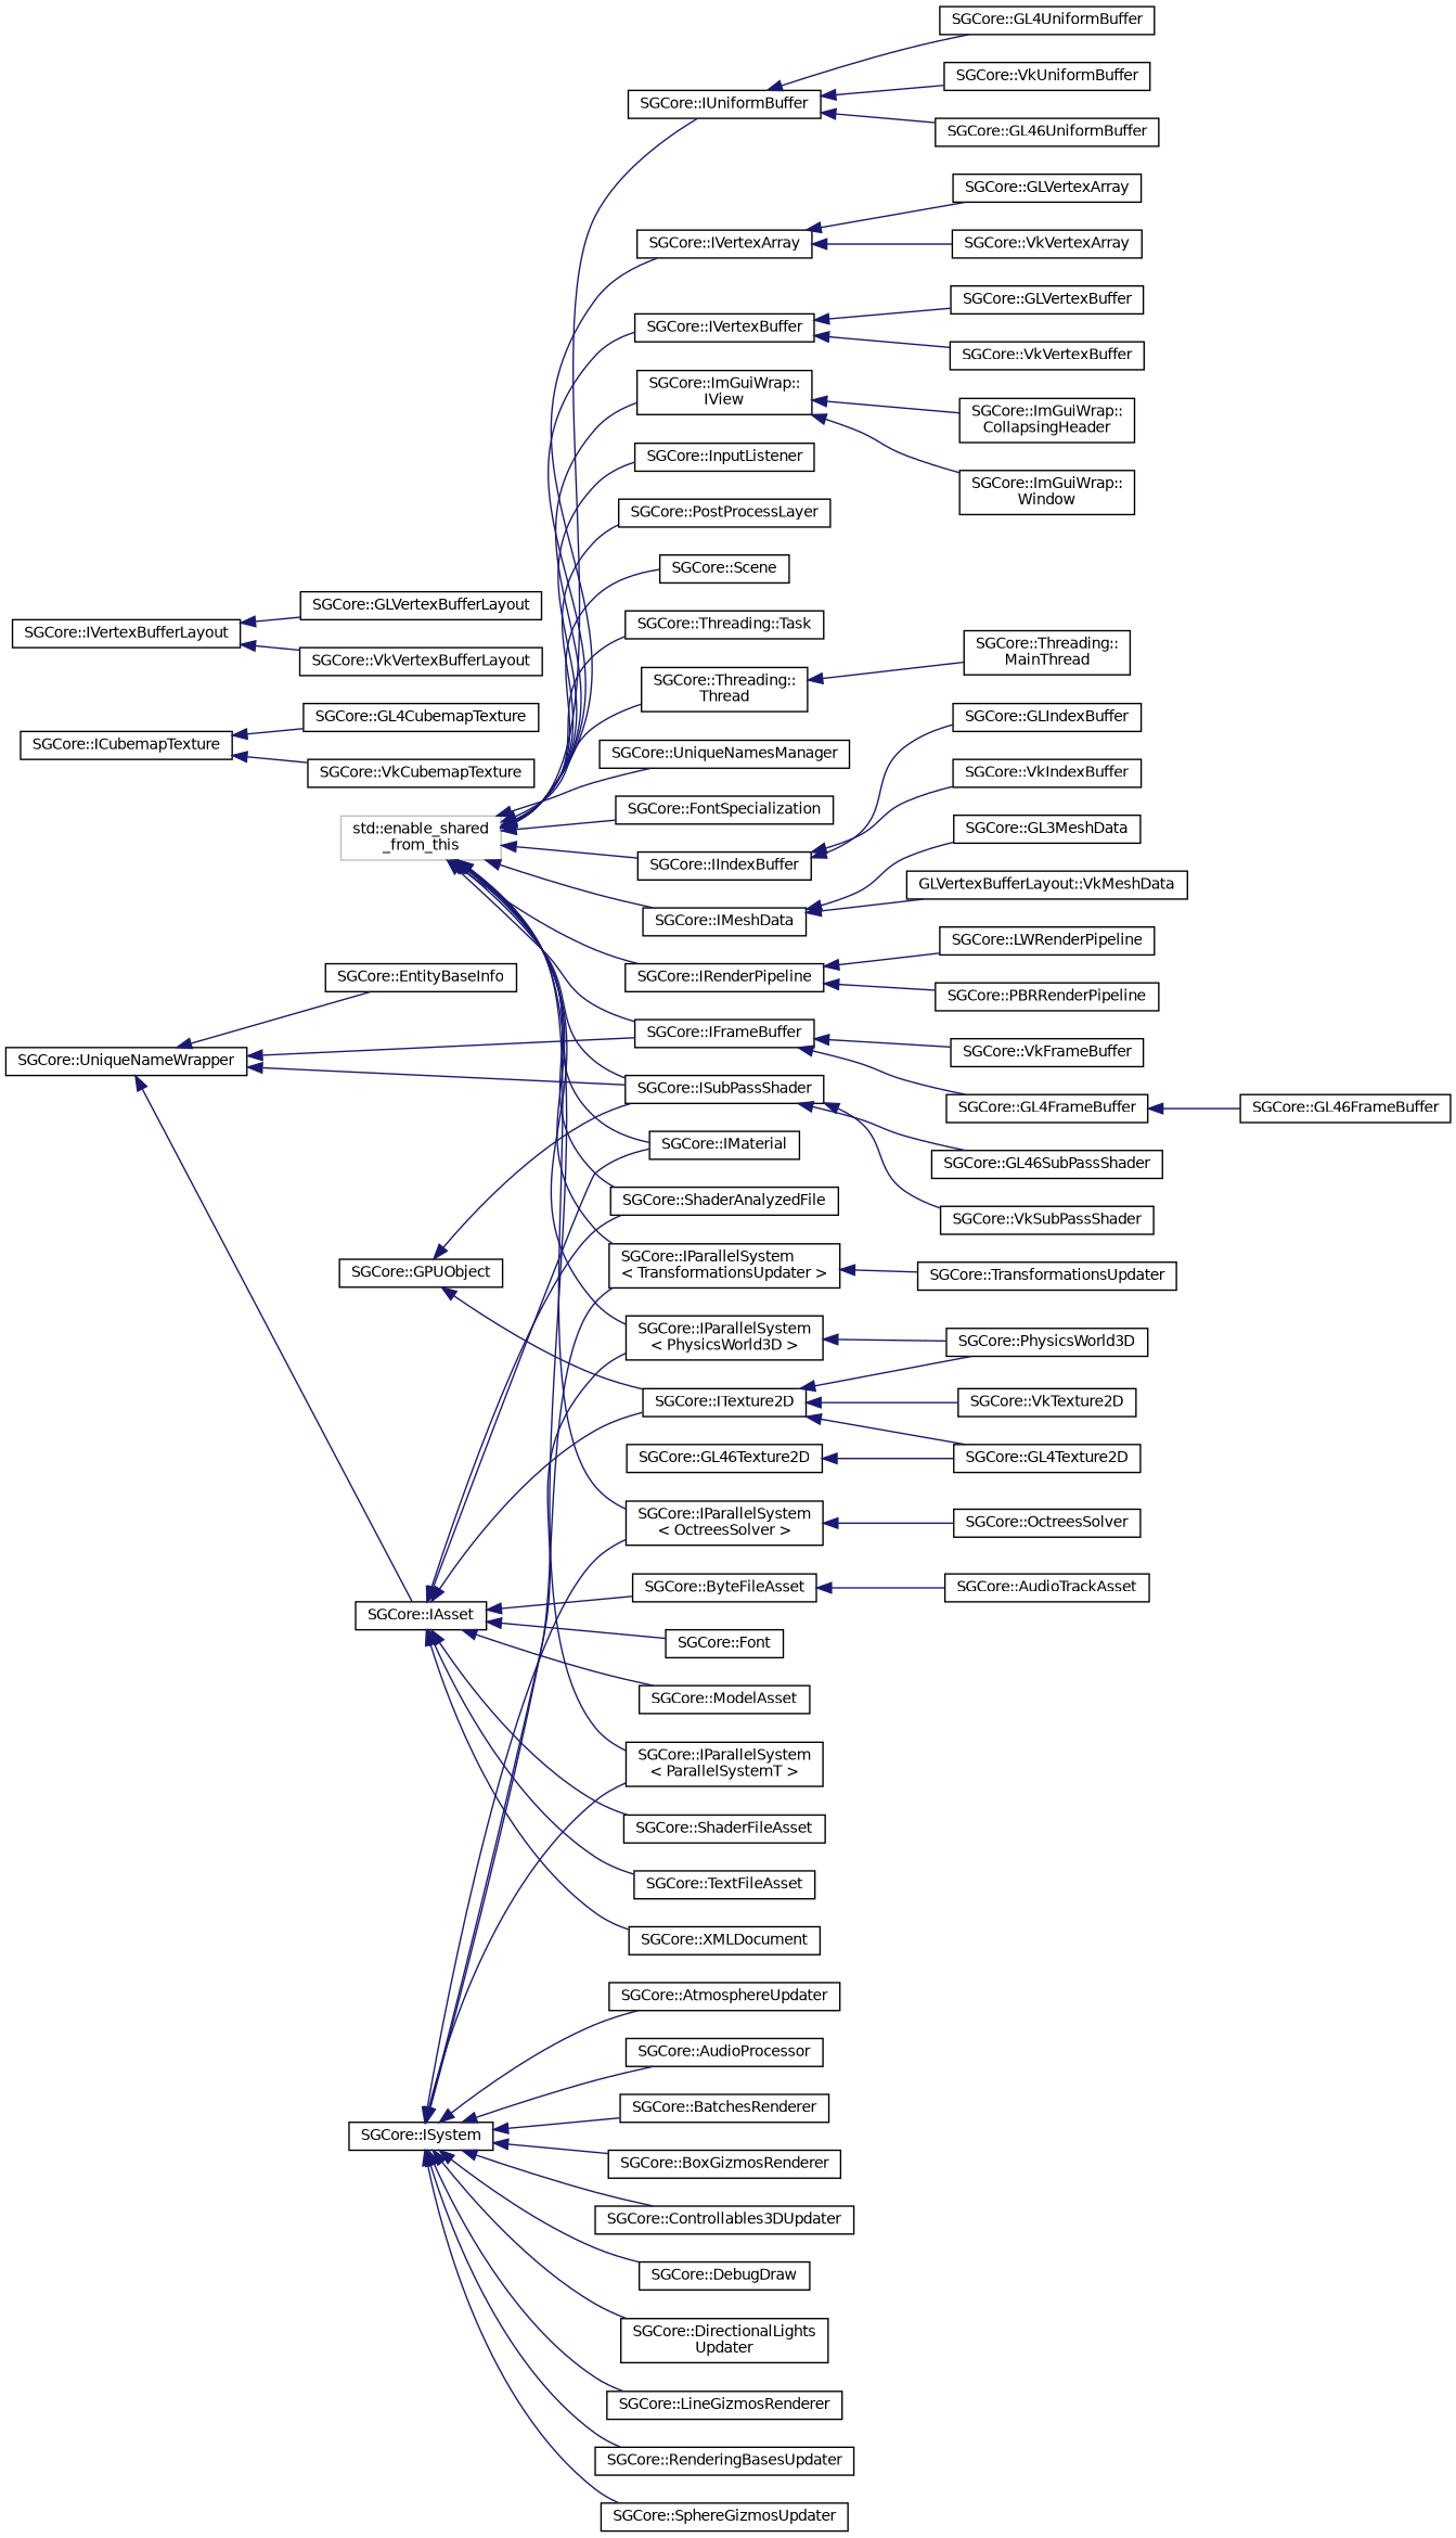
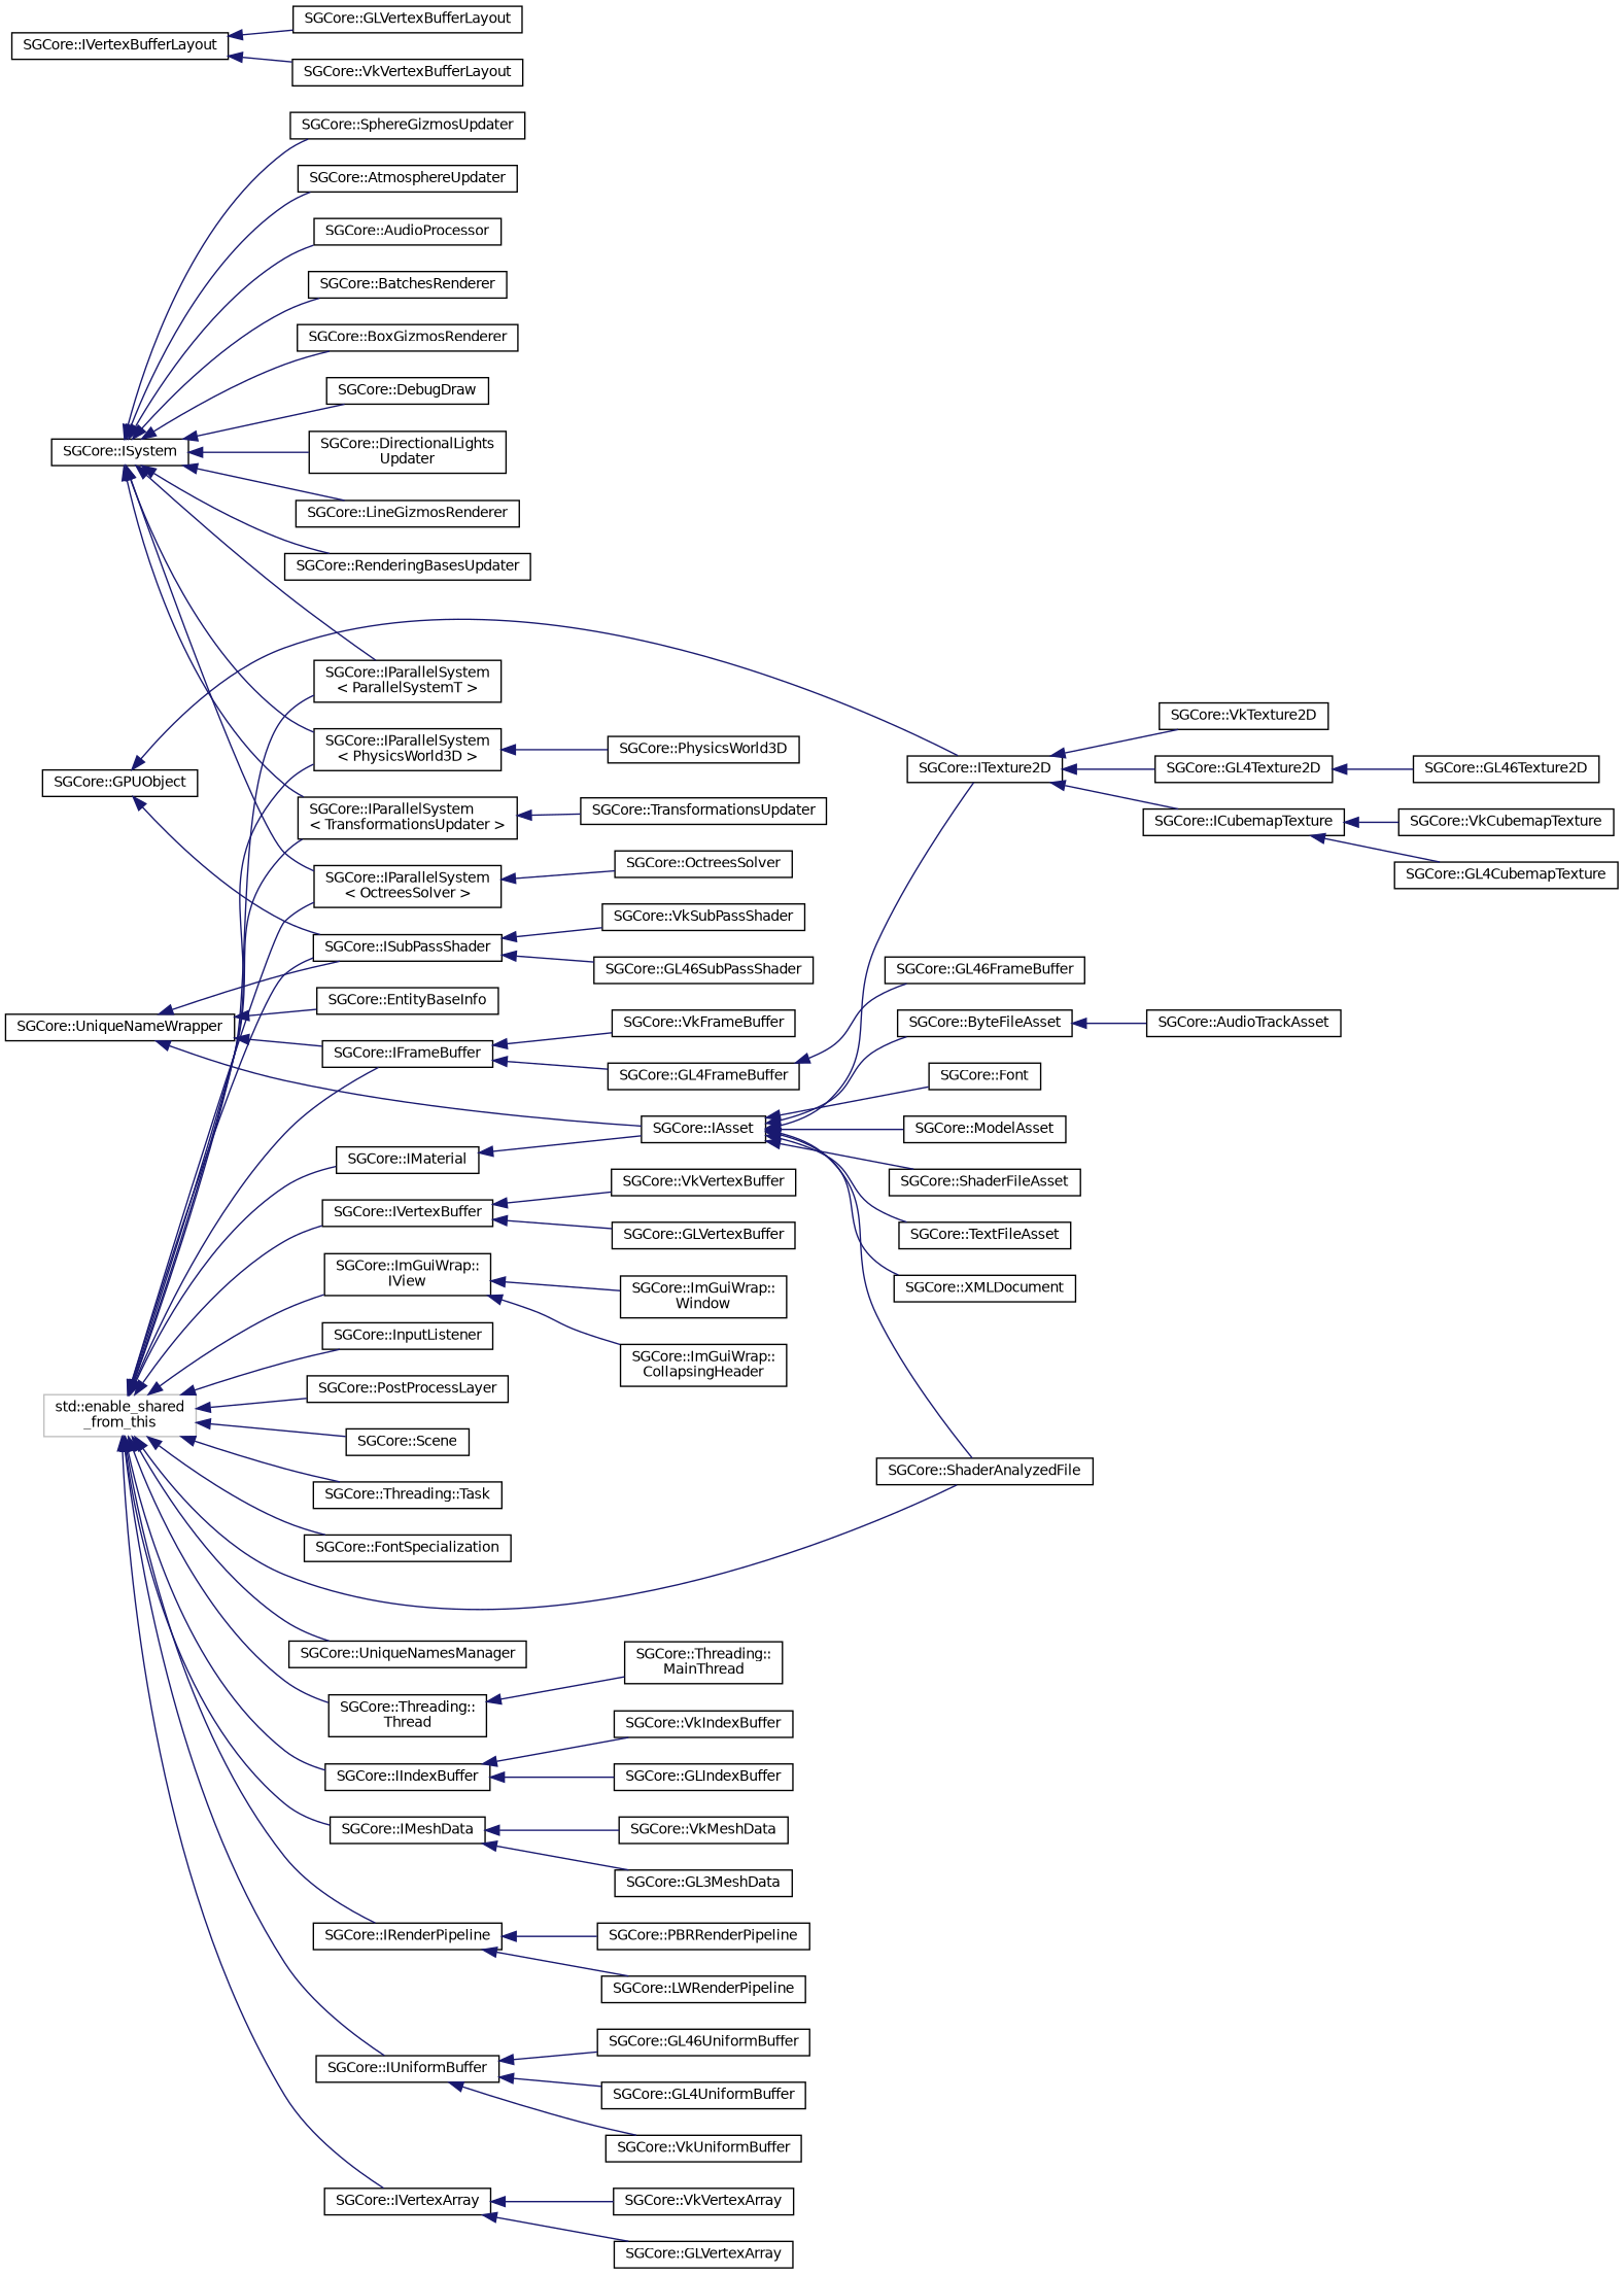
  digraph {
    rankdir=LR
    node [color=black fillcolor=white fontname=Helvetica fontsize=10 shape=record style=filled]
    edge [color=midnightblue dir=back fontname=Helvetica fontsize=10 labelfontname=Helvetica labelfontsize=10 style=solid]
    n1 [color=grey75 height=0.2 label="std::enable_shared\l_from_this" width=0.4]
    n2 [height=0.2 label="SGCore::IParallelSystem\l\< PhysicsWorld3D \>" width=0.4]
    n3 [height=0.2 label="SGCore::IParallelSystem\l\< TransformationsUpdater \>" width=0.4]
    n4 [height=0.2 label="SGCore::IParallelSystem\l\< OctreesSolver \>" width=0.4]
    n5 [height=0.2 label="SGCore::FontSpecialization" width=0.4]
    n6 [height=0.2 label="SGCore::IFrameBuffer" width=0.4]
    n7 [height=0.2 label="SGCore::IIndexBuffer" width=0.4]
    n8 [height=0.2 label="SGCore::IMaterial" width=0.4]
    n9 [height=0.2 label="SGCore::IMeshData" width=0.4]
    n10 [height=0.2 label="SGCore::IParallelSystem\l\< ParallelSystemT \>" width=0.4]
    n11 [height=0.2 label="SGCore::IRenderPipeline" width=0.4]
    n12 [height=0.2 label="SGCore::ISubPassShader" width=0.4]
    n13 [height=0.2 label="SGCore::IUniformBuffer" width=0.4]
    n14 [height=0.2 label="SGCore::IVertexArray" width=0.4]
    n15 [height=0.2 label="SGCore::IVertexBuffer" width=0.4]
    n16 [height=0.2 label="SGCore::ImGuiWrap::\lIView" width=0.4]
    n17 [height=0.2 label="SGCore::InputListener" width=0.4]
    n18 [height=0.2 label="SGCore::PostProcessLayer" width=0.4]
    n19 [height=0.2 label="SGCore::Scene" width=0.4]
    n20 [height=0.2 label="SGCore::ShaderAnalyzedFile" width=0.4]
    n21 [height=0.2 label="SGCore::Threading::Task" width=0.4]
    n22 [height=0.2 label="SGCore::Threading::\lThread" width=0.4]
    n23 [height=0.2 label="SGCore::UniqueNamesManager" width=0.4]
    n24 [height=0.2 label="SGCore::PhysicsWorld3D" width=0.4]
    n25 [height=0.2 label="SGCore::TransformationsUpdater" width=0.4]
    n26 [height=0.2 label="SGCore::OctreesSolver" width=0.4]
    n27 [height=0.2 label="SGCore::GL4FrameBuffer" width=0.4]
    n28 [height=0.2 label="SGCore::VkFrameBuffer" width=0.4]
    n29 [height=0.2 label="SGCore::GLIndexBuffer" width=0.4]
    n30 [height=0.2 label="SGCore::VkIndexBuffer" width=0.4]
    n31 [height=0.2 label="SGCore::GL3MeshData" width=0.4]
-   n32 [height=0.2 label="GLVertexBufferLayout::VkMeshData" width=0.4]
+   n32 [height=0.2 label="SGCore::VkMeshData" width=0.4]
    n33 [height=0.2 label="SGCore::LWRenderPipeline" width=0.4]
    n34 [height=0.2 label="SGCore::PBRRenderPipeline" width=0.4]
    n35 [height=0.2 label="SGCore::GL46SubPassShader" width=0.4]
    n36 [height=0.2 label="SGCore::VkSubPassShader" width=0.4]
    n37 [height=0.2 label="SGCore::ITexture2D" width=0.4]
    n38 [height=0.2 label="SGCore::GL4Texture2D" width=0.4]
    n39 [height=0.2 label="SGCore::ICubemapTexture" width=0.4]
    n40 [height=0.2 label="SGCore::VkTexture2D" width=0.4]
    n41 [height=0.2 label="SGCore::GL46UniformBuffer" width=0.4]
    n42 [height=0.2 label="SGCore::GL4UniformBuffer" width=0.4]
    n43 [height=0.2 label="SGCore::VkUniformBuffer" width=0.4]
    n44 [height=0.2 label="SGCore::GLVertexArray" width=0.4]
    n45 [height=0.2 label="SGCore::VkVertexArray" width=0.4]
    n46 [height=0.2 label="SGCore::GLVertexBuffer" width=0.4]
    n47 [height=0.2 label="SGCore::VkVertexBuffer" width=0.4]
    n48 [height=0.2 label="SGCore::IVertexBufferLayout" width=0.4]
    n49 [height=0.2 label="SGCore::GLVertexBufferLayout" width=0.4]
    n50 [height=0.2 label="SGCore::VkVertexBufferLayout" width=0.4]
    n51 [height=0.2 label="SGCore::ImGuiWrap::\lCollapsingHeader" width=0.4]
    n52 [height=0.2 label="SGCore::ImGuiWrap::\lWindow" width=0.4]
    n53 [height=0.2 label="SGCore::Threading::\lMainThread" width=0.4]
    n54 [height=0.2 label="SGCore::GL46FrameBuffer" width=0.4]
    n55 [height=0.2 label="SGCore::GL46Texture2D" width=0.4]
    n56 [height=0.2 label="SGCore::GL4CubemapTexture" width=0.4]
    n57 [height=0.2 label="SGCore::VkCubemapTexture" width=0.4]
    n58 [height=0.2 label="SGCore::GPUObject" width=0.4]
    n59 [height=0.2 label="SGCore::ISystem" width=0.4]
    n60 [height=0.2 label="SGCore::AtmosphereUpdater" width=0.4]
    n61 [height=0.2 label="SGCore::AudioProcessor" width=0.4]
    n62 [height=0.2 label="SGCore::BatchesRenderer" width=0.4]
    n63 [height=0.2 label="SGCore::BoxGizmosRenderer" width=0.4]
-   n64 [height=0.2 label="SGCore::Controllables3DUpdater" width=0.4]
    n65 [height=0.2 label="SGCore::DebugDraw" width=0.4]
    n66 [height=0.2 label="SGCore::DirectionalLights\lUpdater" width=0.4]
    n67 [height=0.2 label="SGCore::LineGizmosRenderer" width=0.4]
    n68 [height=0.2 label="SGCore::RenderingBasesUpdater" width=0.4]
    n69 [height=0.2 label="SGCore::SphereGizmosUpdater" width=0.4]
    n70 [height=0.2 label="SGCore::UniqueNameWrapper" width=0.4]
    n71 [height=0.2 label="SGCore::EntityBaseInfo" width=0.4]
    n72 [height=0.2 label="SGCore::IAsset" width=0.4]
    n73 [height=0.2 label="SGCore::ByteFileAsset" width=0.4]
    n74 [height=0.2 label="SGCore::Font" width=0.4]
    n75 [height=0.2 label="SGCore::ModelAsset" width=0.4]
    n76 [height=0.2 label="SGCore::ShaderFileAsset" width=0.4]
    n77 [height=0.2 label="SGCore::TextFileAsset" width=0.4]
    n78 [height=0.2 label="SGCore::XMLDocument" width=0.4]
    n79 [height=0.2 label="SGCore::AudioTrackAsset" width=0.4]
    n1 -> n2
    n1 -> n3
    n1 -> n4
    n1 -> n5
    n1 -> n6
    n1 -> n7
    n1 -> n8
    n1 -> n9
    n1 -> n10
    n1 -> n11
    n1 -> n12
    n1 -> n13
    n1 -> n14
    n1 -> n15
    n1 -> n16
    n1 -> n17
    n1 -> n18
    n1 -> n19
    n1 -> n20
    n1 -> n21
    n1 -> n22
    n1 -> n23
    n2 -> n24
    n3 -> n25
    n4 -> n26
    n6 -> n27
    n6 -> n28
    n7 -> n29
    n7 -> n30
    n9 -> n31
    n9 -> n32
    n11 -> n33
    n11 -> n34
    n12 -> n35
    n12 -> n36
    n13 -> n41
    n13 -> n42
    n13 -> n43
    n14 -> n44
    n14 -> n45
    n15 -> n46
    n15 -> n47
    n16 -> n51
    n16 -> n52
    n22 -> n53
    n27 -> n54
    n37 -> n38
-   n37 -> n24
+   n37 -> n39
    n37 -> n40
-   n55 -> n38
+   n38 -> n55
    n39 -> n56
    n39 -> n57
    n48 -> n49
    n48 -> n50
    n58 -> n12
    n58 -> n37
    n59 -> n2
    n59 -> n3
    n59 -> n4
    n59 -> n10
    n59 -> n60
    n59 -> n61
    n59 -> n62
    n59 -> n63
-   n59 -> n64
    n59 -> n65
    n59 -> n66
    n59 -> n67
    n59 -> n68
    n59 -> n69
    n70 -> n6
    n70 -> n12
    n70 -> n71
    n70 -> n72
-   n72 -> n8
+   n8 -> n72
    n72 -> n20
    n72 -> n37
    n72 -> n73
    n72 -> n74
    n72 -> n75
    n72 -> n76
    n72 -> n77
    n72 -> n78
    n73 -> n79
  }
